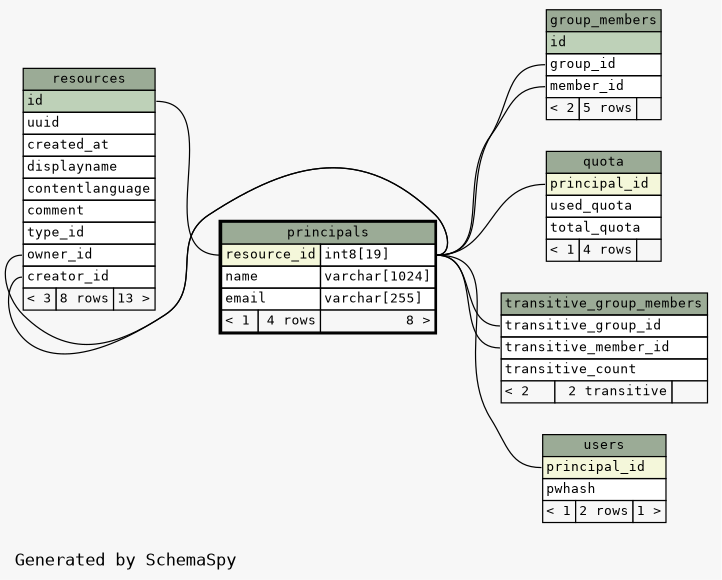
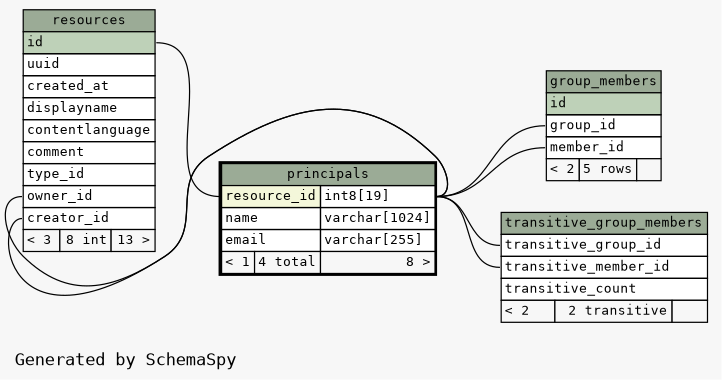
  digraph {
    bgcolor="#f7f7f7"
    fontname="DejaVu Sans Mono"
    label="\nGenerated by SchemaSpy"
    labeljust=l
    rankdir=RL
    node [fontname="DejaVu Sans Mono" fontsize=11 shape=plaintext]
    edge [arrowhead=none arrowsize=0.8 arrowtail=crowtee fontname="DejaVu Sans Mono" headport="resource_id.type:e" tailport="principal_id:w"]
    n1 [label=<     <TABLE BORDER="0" CELLBORDER="1" CELLSPACING="0" BGCOLOR="#ffffff">       <TR><TD PORT="group_members.heading" COLSPAN="3" BGCOLOR="#9bab96" ALIGN="CENTER">group_members</TD></TR>       <TR><TD PORT="id" COLSPAN="3" BGCOLOR="#bed1b8" ALIGN="LEFT">id</TD></TR>       <TR><TD PORT="group_id" COLSPAN="3" ALIGN="LEFT">group_id</TD></TR>       <TR><TD PORT="member_id" COLSPAN="3" ALIGN="LEFT">member_id</TD></TR>       <TR><TD ALIGN="LEFT" BGCOLOR="#f7f7f7">&lt; 2</TD><TD ALIGN="RIGHT" BGCOLOR="#f7f7f7">5 rows</TD><TD ALIGN="RIGHT" BGCOLOR="#f7f7f7">  </TD></TR>     </TABLE>>]
-   n2 [label=<     <TABLE BORDER="2" CELLBORDER="1" CELLSPACING="0" BGCOLOR="#ffffff">       <TR><TD PORT="principals.heading" COLSPAN="3" BGCOLOR="#9bab96" ALIGN="CENTER">principals</TD></TR>       <TR><TD PORT="resource_id" COLSPAN="2" BGCOLOR="#f4f7da" ALIGN="LEFT">resource_id</TD><TD PORT="resource_id.type" ALIGN="LEFT">int8[19]</TD></TR>       <TR><TD PORT="name" COLSPAN="2" ALIGN="LEFT">name</TD><TD PORT="name.type" ALIGN="LEFT">varchar[1024]</TD></TR>       <TR><TD PORT="email" COLSPAN="2" ALIGN="LEFT">email</TD><TD PORT="email.type" ALIGN="LEFT">varchar[255]</TD></TR>       <TR><TD ALIGN="LEFT" BGCOLOR="#f7f7f7">&lt; 1</TD><TD ALIGN="RIGHT" BGCOLOR="#f7f7f7">4 rows</TD><TD ALIGN="RIGHT" BGCOLOR="#f7f7f7">8 &gt;</TD></TR>     </TABLE>>]
-   n3 [label=<     <TABLE BORDER="0" CELLBORDER="1" CELLSPACING="0" BGCOLOR="#ffffff">       <TR><TD PORT="resources.heading" COLSPAN="3" BGCOLOR="#9bab96" ALIGN="CENTER">resources</TD></TR>       <TR><TD PORT="id" COLSPAN="3" BGCOLOR="#bed1b8" ALIGN="LEFT">id</TD></TR>       <TR><TD PORT="uuid" COLSPAN="3" ALIGN="LEFT">uuid</TD></TR>       <TR><TD PORT="created_at" COLSPAN="3" ALIGN="LEFT">created_at</TD></TR>       <TR><TD PORT="displayname" COLSPAN="3" ALIGN="LEFT">displayname</TD></TR>       <TR><TD PORT="contentlanguage" COLSPAN="3" ALIGN="LEFT">contentlanguage</TD></TR>       <TR><TD PORT="comment" COLSPAN="3" ALIGN="LEFT">comment</TD></TR>       <TR><TD PORT="type_id" COLSPAN="3" ALIGN="LEFT">type_id</TD></TR>       <TR><TD PORT="owner_id" COLSPAN="3" ALIGN="LEFT">owner_id</TD></TR>       <TR><TD PORT="creator_id" COLSPAN="3" ALIGN="LEFT">creator_id</TD></TR>       <TR><TD ALIGN="LEFT" BGCOLOR="#f7f7f7">&lt; 3</TD><TD ALIGN="RIGHT" BGCOLOR="#f7f7f7">8 rows</TD><TD ALIGN="RIGHT" BGCOLOR="#f7f7f7">13 &gt;</TD></TR>     </TABLE>>]
-   n4 [label=<     <TABLE BORDER="0" CELLBORDER="1" CELLSPACING="0" BGCOLOR="#ffffff">       <TR><TD PORT="quota.heading" COLSPAN="3" BGCOLOR="#9bab96" ALIGN="CENTER">quota</TD></TR>       <TR><TD PORT="principal_id" COLSPAN="3" BGCOLOR="#f4f7da" ALIGN="LEFT">principal_id</TD></TR>       <TR><TD PORT="used_quota" COLSPAN="3" ALIGN="LEFT">used_quota</TD></TR>       <TR><TD PORT="total_quota" COLSPAN="3" ALIGN="LEFT">total_quota</TD></TR>       <TR><TD ALIGN="LEFT" BGCOLOR="#f7f7f7">&lt; 1</TD><TD ALIGN="RIGHT" BGCOLOR="#f7f7f7">4 rows</TD><TD ALIGN="RIGHT" BGCOLOR="#f7f7f7">  </TD></TR>     </TABLE>>]
+   n2 [label=<     <TABLE BORDER="2" CELLBORDER="1" CELLSPACING="0" BGCOLOR="#ffffff">       <TR><TD PORT="principals.heading" COLSPAN="3" BGCOLOR="#9bab96" ALIGN="CENTER">principals</TD></TR>       <TR><TD PORT="resource_id" COLSPAN="2" BGCOLOR="#f4f7da" ALIGN="LEFT">resource_id</TD><TD PORT="resource_id.type" ALIGN="LEFT">int8[19]</TD></TR>       <TR><TD PORT="name" COLSPAN="2" ALIGN="LEFT">name</TD><TD PORT="name.type" ALIGN="LEFT">varchar[1024]</TD></TR>       <TR><TD PORT="email" COLSPAN="2" ALIGN="LEFT">email</TD><TD PORT="email.type" ALIGN="LEFT">varchar[255]</TD></TR>       <TR><TD ALIGN="LEFT" BGCOLOR="#f7f7f7">&lt; 1</TD><TD ALIGN="RIGHT" BGCOLOR="#f7f7f7">4 total</TD><TD ALIGN="RIGHT" BGCOLOR="#f7f7f7">8 &gt;</TD></TR>     </TABLE>>]
+   n3 [label=<     <TABLE BORDER="0" CELLBORDER="1" CELLSPACING="0" BGCOLOR="#ffffff">       <TR><TD PORT="resources.heading" COLSPAN="3" BGCOLOR="#9bab96" ALIGN="CENTER">resources</TD></TR>       <TR><TD PORT="id" COLSPAN="3" BGCOLOR="#bed1b8" ALIGN="LEFT">id</TD></TR>       <TR><TD PORT="uuid" COLSPAN="3" ALIGN="LEFT">uuid</TD></TR>       <TR><TD PORT="created_at" COLSPAN="3" ALIGN="LEFT">created_at</TD></TR>       <TR><TD PORT="displayname" COLSPAN="3" ALIGN="LEFT">displayname</TD></TR>       <TR><TD PORT="contentlanguage" COLSPAN="3" ALIGN="LEFT">contentlanguage</TD></TR>       <TR><TD PORT="comment" COLSPAN="3" ALIGN="LEFT">comment</TD></TR>       <TR><TD PORT="type_id" COLSPAN="3" ALIGN="LEFT">type_id</TD></TR>       <TR><TD PORT="owner_id" COLSPAN="3" ALIGN="LEFT">owner_id</TD></TR>       <TR><TD PORT="creator_id" COLSPAN="3" ALIGN="LEFT">creator_id</TD></TR>       <TR><TD ALIGN="LEFT" BGCOLOR="#f7f7f7">&lt; 3</TD><TD ALIGN="RIGHT" BGCOLOR="#f7f7f7">8 int</TD><TD ALIGN="RIGHT" BGCOLOR="#f7f7f7">13 &gt;</TD></TR>     </TABLE>>]
    n5 [label=<     <TABLE BORDER="0" CELLBORDER="1" CELLSPACING="0" BGCOLOR="#ffffff">       <TR><TD PORT="transitive_group_members.heading" COLSPAN="3" BGCOLOR="#9bab96" ALIGN="CENTER">transitive_group_members</TD></TR>       <TR><TD PORT="transitive_group_id" COLSPAN="3" ALIGN="LEFT">transitive_group_id</TD></TR>       <TR><TD PORT="transitive_member_id" COLSPAN="3" ALIGN="LEFT">transitive_member_id</TD></TR>       <TR><TD PORT="transitive_count" COLSPAN="3" ALIGN="LEFT">transitive_count</TD></TR>       <TR><TD ALIGN="LEFT" BGCOLOR="#f7f7f7">&lt; 2</TD><TD ALIGN="RIGHT" BGCOLOR="#f7f7f7">2 transitive</TD><TD ALIGN="RIGHT" BGCOLOR="#f7f7f7">  </TD></TR>     </TABLE>>]
-   n6 [label=<     <TABLE BORDER="0" CELLBORDER="1" CELLSPACING="0" BGCOLOR="#ffffff">       <TR><TD PORT="users.heading" COLSPAN="3" BGCOLOR="#9bab96" ALIGN="CENTER">users</TD></TR>       <TR><TD PORT="principal_id" COLSPAN="3" BGCOLOR="#f4f7da" ALIGN="LEFT">principal_id</TD></TR>       <TR><TD PORT="pwhash" COLSPAN="3" ALIGN="LEFT">pwhash</TD></TR>       <TR><TD ALIGN="LEFT" BGCOLOR="#f7f7f7">&lt; 1</TD><TD ALIGN="RIGHT" BGCOLOR="#f7f7f7">2 rows</TD><TD ALIGN="RIGHT" BGCOLOR="#f7f7f7">1 &gt;</TD></TR>     </TABLE>>]
    n1 -> n2 [tailport="group_id:w"]
    n1 -> n2 [tailport="member_id:w"]
    n2 -> n3 [arrowtail=tee headport="id:e" tailport="resource_id:w"]
    n3 -> n2 [tailport="creator_id:w"]
    n3 -> n2 [tailport="owner_id:w"]
-   n4 -> n2 [arrowtail=tee]
    n5 -> n2 [tailport="transitive_group_id:w"]
    n5 -> n2 [tailport="transitive_member_id:w"]
-   n6 -> n2 [arrowtail=tee]
  }
